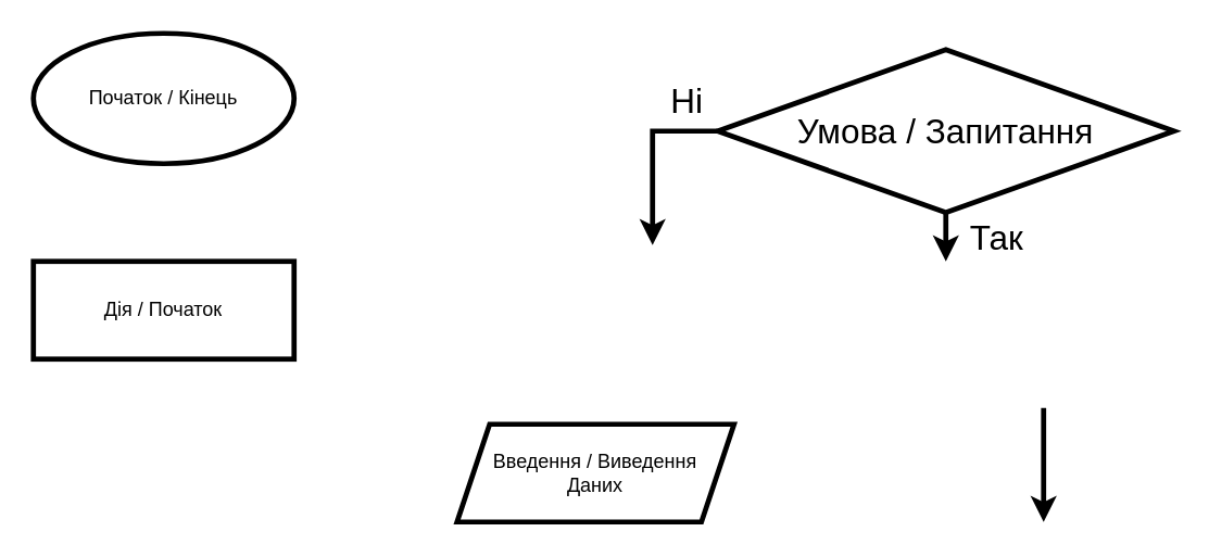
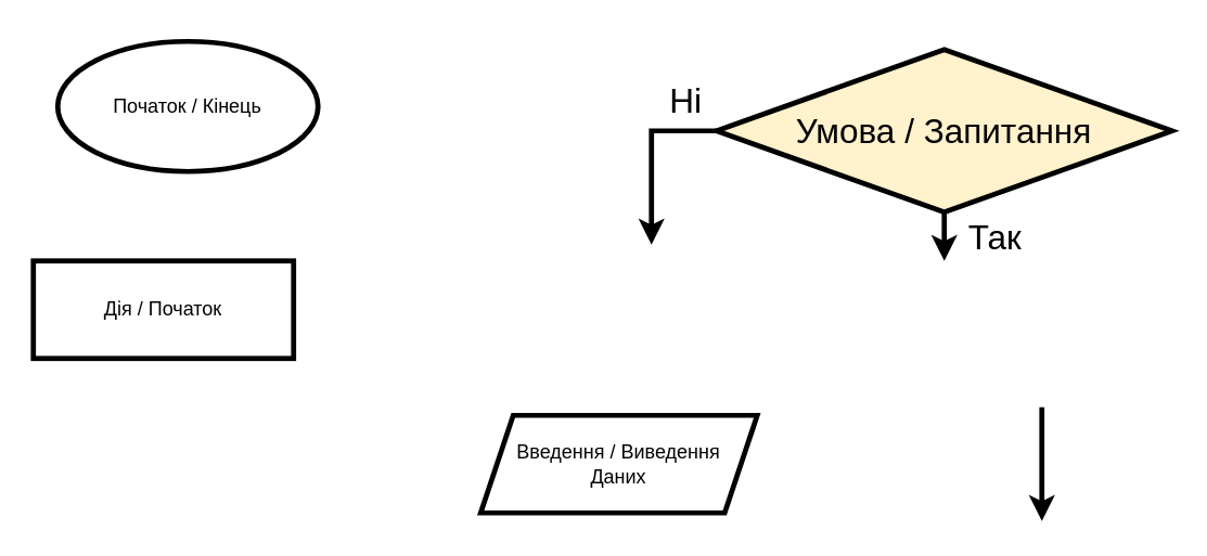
  <mxCell id="0" />
  <mxCell id="1" parent="0" />
- <mxCell id="2" value="Початок / Кінець" style="ellipse;whiteSpace=wrap;html=1;strokeWidth=3.15;" vertex="1" parent="1"><mxGeometry x="20" y="20" width="160" height="80" as="geometry" /></mxCell>
+ <mxCell id="2" value="Початок / Кінець" style="ellipse;whiteSpace=wrap;html=1;strokeWidth=3.15;" vertex="1" parent="1"><mxGeometry x="35" y="25" width="160" height="80" as="geometry" /></mxCell>
  <mxCell id="3" value="Дія / Початок" style="rounded=0;whiteSpace=wrap;html=1;strokeWidth=3.15;" vertex="1" parent="1"><mxGeometry x="20" y="160" width="160" height="60" as="geometry" /></mxCell>
- <mxCell id="4" value="Умова / Запитання" style="rhombus;whiteSpace=wrap;html=1;strokeWidth=3.15;fontSize=21;" vertex="1" parent="1"><mxGeometry x="440" y="30" width="280" height="100" as="geometry" /></mxCell>
+ <mxCell id="4" value="Умова / Запитання" style="rhombus;whiteSpace=wrap;html=1;strokeWidth=3.15;fontSize=21;fillColor=#fff2cc;" vertex="1" parent="1"><mxGeometry x="440" y="30" width="280" height="100" as="geometry" /></mxCell>
  <mxCell id="5" value="" style="endArrow=classic;html=1;rounded=0;exitX=0.5;exitY=1;exitDx=0;exitDy=0;strokeWidth=3.15;fontSize=21;" edge="1" parent="1" source="4"><mxGeometry width="50" height="50" relative="1" as="geometry"><mxPoint x="340" y="330" as="sourcePoint" /><mxPoint x="580" y="160" as="targetPoint" /></mxGeometry></mxCell>
  <mxCell id="6" value="Так" style="edgeLabel;html=1;align=center;verticalAlign=middle;resizable=0;points=[];fontSize=21;" vertex="1" connectable="0" parent="5"><mxGeometry x="-0.08" relative="1" as="geometry"><mxPoint x="30" as="offset" /></mxGeometry></mxCell>
  <mxCell id="7" value="" style="endArrow=classic;html=1;rounded=0;exitX=0;exitY=0.5;exitDx=0;exitDy=0;strokeWidth=3.15;fontSize=21;" edge="1" parent="1" source="4"><mxGeometry width="50" height="50" relative="1" as="geometry"><mxPoint x="340" y="330" as="sourcePoint" /><mxPoint x="400" y="150" as="targetPoint" /><Array as="points"><mxPoint x="400" y="80" /></Array></mxGeometry></mxCell>
  <mxCell id="8" value="Ні" style="edgeLabel;html=1;align=center;verticalAlign=middle;resizable=0;points=[];fontSize=21;" vertex="1" connectable="0" parent="7"><mxGeometry x="-0.587" y="-1" relative="1" as="geometry"><mxPoint x="3" y="-19" as="offset" /></mxGeometry></mxCell>
- <mxCell id="9" value="Введення / Виведення&lt;div&gt;Даних&lt;/div&gt;" style="shape=parallelogram;perimeter=parallelogramPerimeter;whiteSpace=wrap;html=1;fixedSize=1;strokeWidth=3.15;" vertex="1" parent="1"><mxGeometry x="280" y="260" width="170" height="60" as="geometry" /></mxCell>
+ <mxCell id="9" value="Введення / Виведення&lt;div&gt;Даних&lt;/div&gt;" style="shape=parallelogram;perimeter=parallelogramPerimeter;whiteSpace=wrap;html=1;fixedSize=1;strokeWidth=3.15;" vertex="1" parent="1"><mxGeometry x="295" y="255" width="170" height="60" as="geometry" /></mxCell>
  <mxCell id="10" value="" style="endArrow=classic;html=1;rounded=0;strokeWidth=3.15;" edge="1" parent="1"><mxGeometry width="50" height="50" relative="1" as="geometry"><mxPoint x="640" y="250" as="sourcePoint" /><mxPoint x="640" y="320" as="targetPoint" /></mxGeometry></mxCell>
